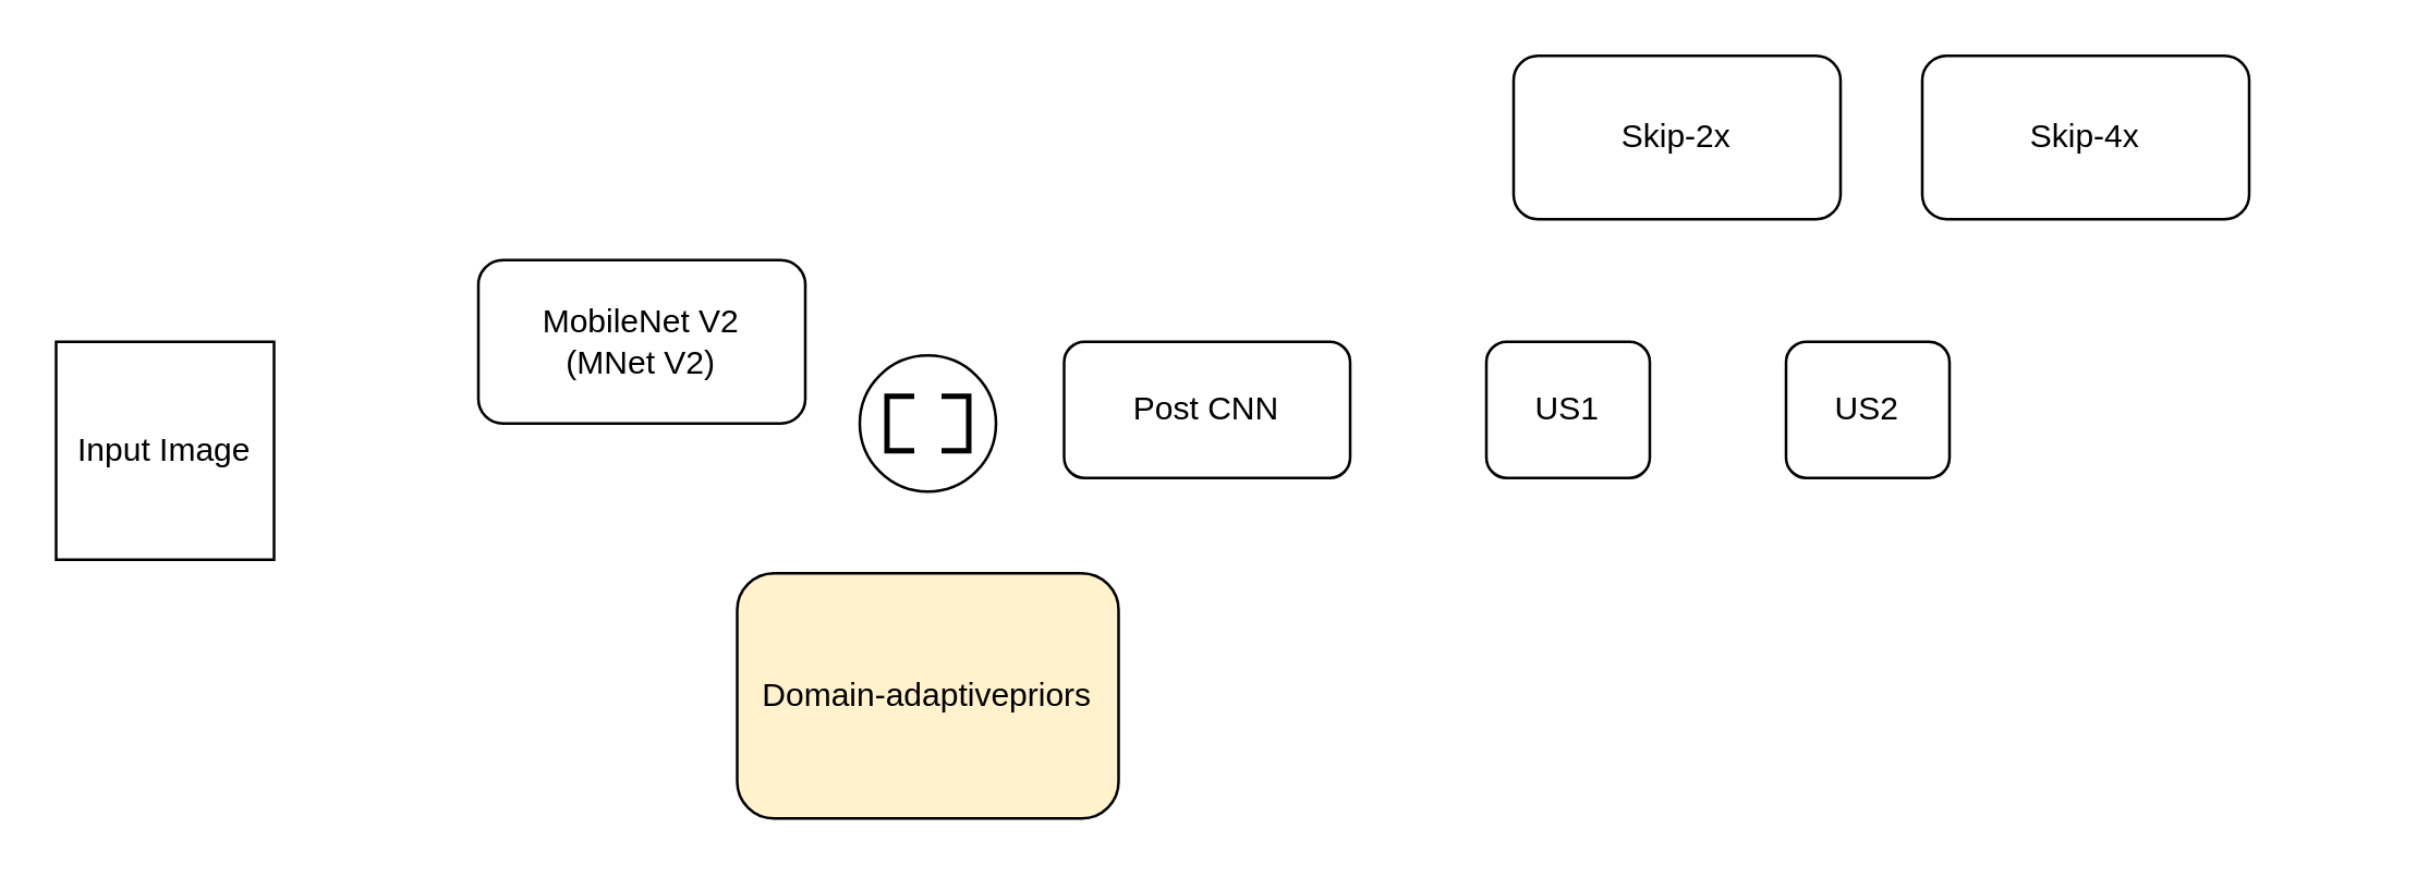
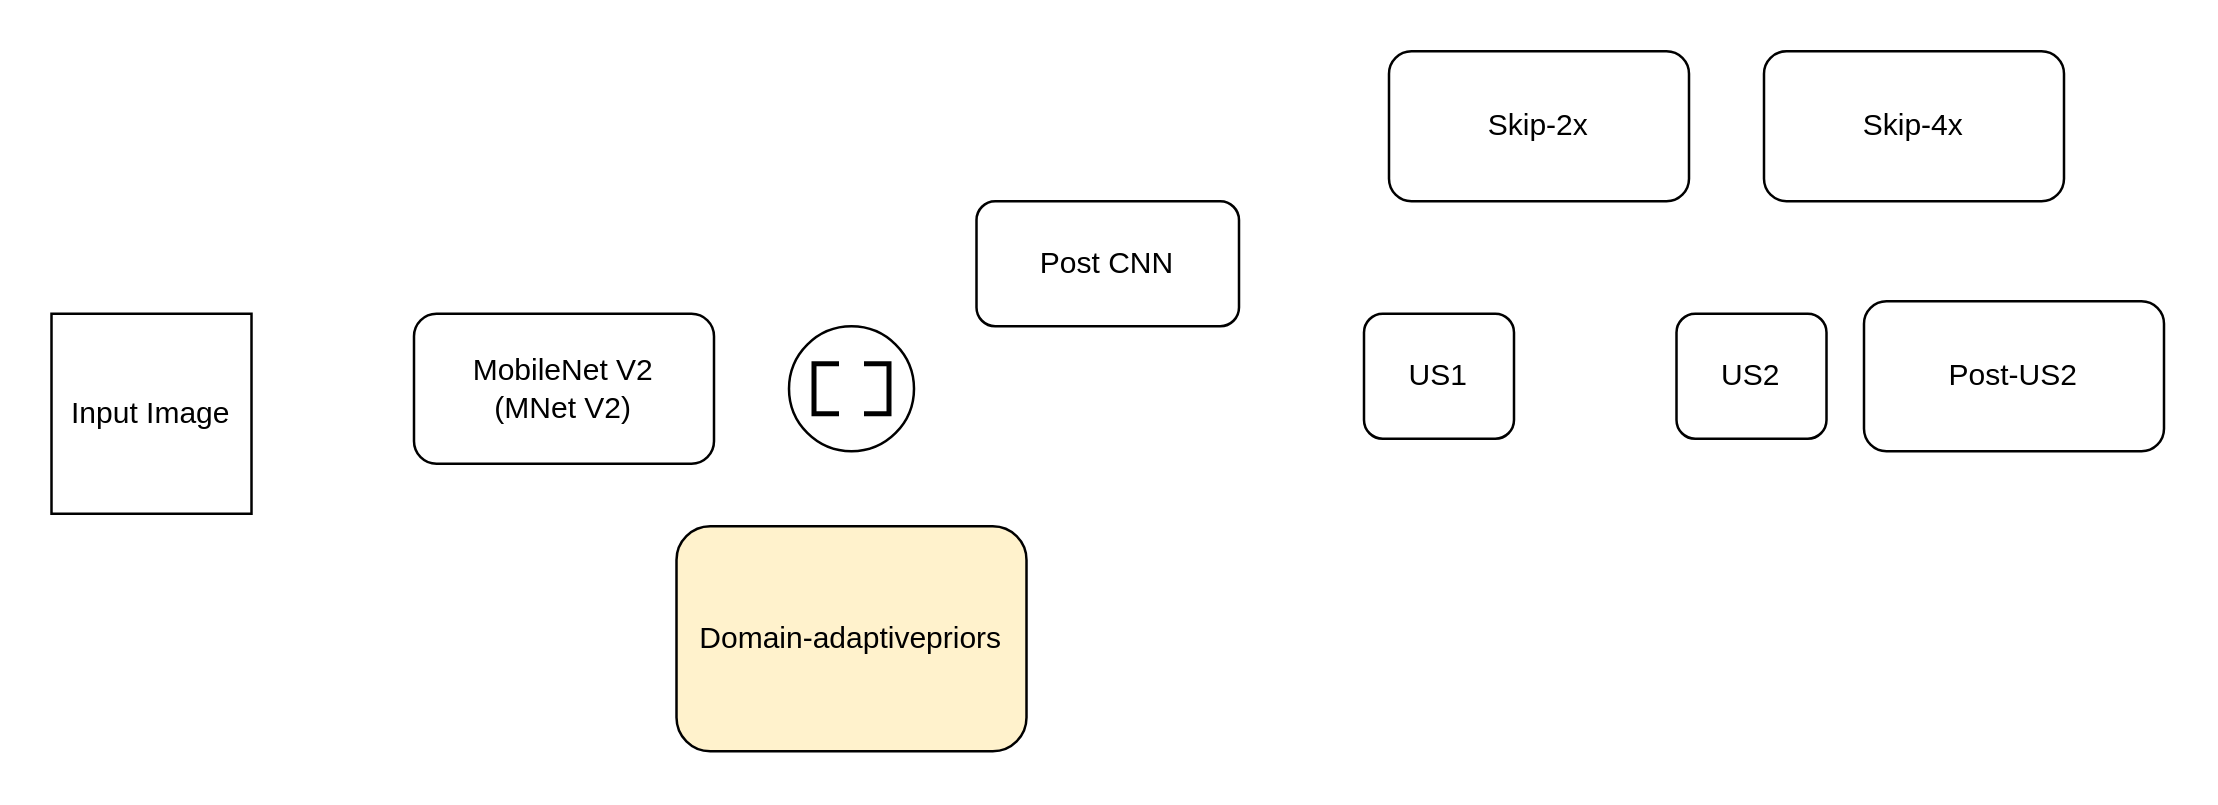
  <mxCell id="0" />
  <mxCell id="1" parent="0" />
  <mxCell id="2" value="Input Image" style="whiteSpace=wrap;html=1;aspect=fixed;" vertex="1" parent="1"><mxGeometry x="20" y="125" width="80" height="80" as="geometry" /></mxCell>
- <mxCell id="3" value="MobileNet V2&lt;div&gt;(MNet V2)&lt;/div&gt;" style="rounded=1;whiteSpace=wrap;html=1;" vertex="1" parent="1"><mxGeometry x="175" y="95" width="120" height="60" as="geometry" /></mxCell>
+ <mxCell id="3" value="MobileNet V2&lt;div&gt;(MNet V2)&lt;/div&gt;" style="rounded=1;whiteSpace=wrap;html=1;" vertex="1" parent="1"><mxGeometry x="165" y="125" width="120" height="60" as="geometry" /></mxCell>
  <mxCell id="4" value="" style="verticalLabelPosition=bottom;verticalAlign=top;html=1;shape=mxgraph.flowchart.on-page_reference;" vertex="1" parent="1"><mxGeometry x="315" y="130" width="50" height="50" as="geometry" /></mxCell>
  <mxCell id="5" value="" style="strokeWidth=2;html=1;shape=mxgraph.flowchart.annotation_1;align=left;pointerEvents=1;" vertex="1" parent="1"><mxGeometry x="325" y="145" width="10" height="20" as="geometry" /></mxCell>
  <mxCell id="6" value="" style="strokeWidth=2;html=1;shape=mxgraph.flowchart.annotation_1;align=left;pointerEvents=1;rotation=-180;" vertex="1" parent="1"><mxGeometry x="345" y="145" width="10" height="20" as="geometry" /></mxCell>
- <mxCell id="7" value="Post CNN" style="rounded=1;whiteSpace=wrap;html=1;" vertex="1" parent="1"><mxGeometry x="390" y="125" width="105" height="50" as="geometry" /></mxCell>
- <mxCell id="8" value="US2" style="rounded=1;whiteSpace=wrap;html=1;" vertex="1" parent="1"><mxGeometry x="655" y="125" width="60" height="50" as="geometry" /></mxCell>
+ <mxCell id="7" value="Post CNN" style="rounded=1;whiteSpace=wrap;html=1;" vertex="1" parent="1"><mxGeometry x="390" y="80" width="105" height="50" as="geometry" /></mxCell>
+ <mxCell id="8" value="US2" style="rounded=1;whiteSpace=wrap;html=1;" vertex="1" parent="1"><mxGeometry x="670" y="125" width="60" height="50" as="geometry" /></mxCell>
  <mxCell id="9" value="US1" style="rounded=1;whiteSpace=wrap;html=1;" vertex="1" parent="1"><mxGeometry x="545" y="125" width="60" height="50" as="geometry" /></mxCell>
+ <mxCell id="10" value="Post-US2" style="rounded=1;whiteSpace=wrap;html=1;" vertex="1" parent="1"><mxGeometry x="745" y="120" width="120" height="60" as="geometry" /></mxCell>
  <mxCell id="11" value="&lt;span style=&quot;color: rgba(0, 0, 0, 0); font-family: monospace; font-size: 0px; text-align: start; text-wrap-mode: nowrap;&quot;&gt;%3CmxGraphModel%3E%3Croot%3E%3CmxCell%20id%3D%220%22%2F%3E%3CmxCell%20id%3D%221%22%20parent%3D%220%22%2F%3E%3CmxCell%20id%3D%222%22%20value%3D%22%22%20style%3D%22verticalLabelPosition%3Dbottom%3BverticalAlign%3Dtop%3Bhtml%3D1%3Bshape%3Dmxgraph.flowchart.on-page_reference%3B%22%20vertex%3D%221%22%20parent%3D%221%22%3E%3CmxGeometry%20x%3D%22350%22%20y%3D%2260%22%20width%3D%2250%22%20height%3D%2250%22%20as%3D%22geometry%22%2F%3E%3C%2FmxCell%3E%3CmxCell%20id%3D%223%22%20value%3D%22%22%20style%3D%22strokeWidth%3D2%3Bhtml%3D1%3Bshape%3Dmxgraph.flowchart.annotation_1%3Balign%3Dleft%3BpointerEvents%3D1%3B%22%20vertex%3D%221%22%20parent%3D%221%22%3E%3CmxGeometry%20x%3D%22360%22%20y%3D%2275%22%20width%3D%2210%22%20height%3D%2215%22%20as%3D%22geometry%22%2F%3E%3C%2FmxCell%3E%3CmxCell%20id%3D%224%22%20value%3D%22%22%20style%3D%22strokeWidth%3D2%3Bhtml%3D1%3Bshape%3Dmxgraph.flowchart.annotation_1%3Balign%3Dleft%3BpointerEvents%3D1%3Brotation%3D-180%3B%22%20vertex%3D%221%22%20parent%3D%221%22%3E%3CmxGeometry%20x%3D%22380%22%20y%3D%2275%22%20width%3D%2210%22%20height%3D%2215%22%20as%3D%22geometry%22%2F%3E%3C%2FmxCell%3E%3C%2Froot%3E%3C%2FmxGraphModel%3E&lt;/span&gt;Skip-2x" style="rounded=1;whiteSpace=wrap;html=1;" vertex="1" parent="1"><mxGeometry x="555" y="20" width="120" height="60" as="geometry" /></mxCell>
  <mxCell id="12" value="&lt;span style=&quot;color: rgba(0, 0, 0, 0); font-family: monospace; font-size: 0px; text-align: start; text-wrap-mode: nowrap;&quot;&gt;%3CmxGraphModel%3E%3Croot%3E%3CmxCell%20id%3D%220%22%2F%3E%3CmxCell%20id%3D%221%22%20parent%3D%220%22%2F%3E%3CmxCell%20id%3D%222%22%20value%3D%22%22%20style%3D%22verticalLabelPosition%3Dbottom%3BverticalAlign%3Dtop%3Bhtml%3D1%3Bshape%3Dmxgraph.flowchart.on-page_reference%3B%22%20vertex%3D%221%22%20parent%3D%221%22%3E%3CmxGeometry%20x%3D%22350%22%20y%3D%2260%22%20width%3D%2250%22%20height%3D%2250%22%20as%3D%22geometry%22%2F%3E%3C%2FmxCell%3E%3CmxCell%20id%3D%223%22%20value%3D%22%22%20style%3D%22strokeWidth%3D2%3Bhtml%3D1%3Bshape%3Dmxgraph.flowchart.annotation_1%3Balign%3Dleft%3BpointerEvents%3D1%3B%22%20vertex%3D%221%22%20parent%3D%221%22%3E%3CmxGeometry%20x%3D%22360%22%20y%3D%2275%22%20width%3D%2210%22%20height%3D%2215%22%20as%3D%22geometry%22%2F%3E%3C%2FmxCell%3E%3CmxCell%20id%3D%224%22%20value%3D%22%22%20style%3D%22strokeWidth%3D2%3Bhtml%3D1%3Bshape%3Dmxgraph.flowchart.annotation_1%3Balign%3Dleft%3BpointerEvents%3D1%3Brotation%3D-180%3B%22%20vertex%3D%221%22%20parent%3D%221%22%3E%3CmxGeometry%20x%3D%22380%22%20y%3D%2275%22%20width%3D%2210%22%20height%3D%2215%22%20as%3D%22geometry%22%2F%3E%3C%2FmxCell%3E%3C%2Froot%3E%3C%2FmxGraphModel%3E&lt;/span&gt;Skip-4x" style="rounded=1;whiteSpace=wrap;html=1;" vertex="1" parent="1"><mxGeometry x="705" y="20" width="120" height="60" as="geometry" /></mxCell>
  <mxCell id="13" value="Domain-adaptivepriors" style="rounded=1;whiteSpace=wrap;html=1;fillColor=#fff2cc;" vertex="1" parent="1"><mxGeometry x="270" y="210" width="140" height="90" as="geometry" /></mxCell>
